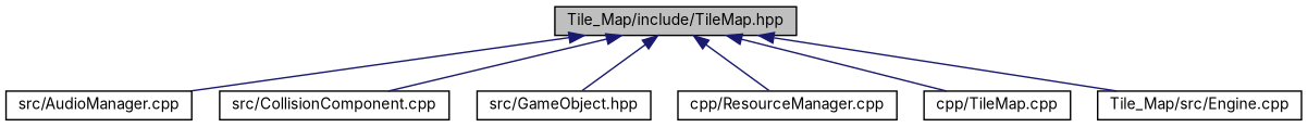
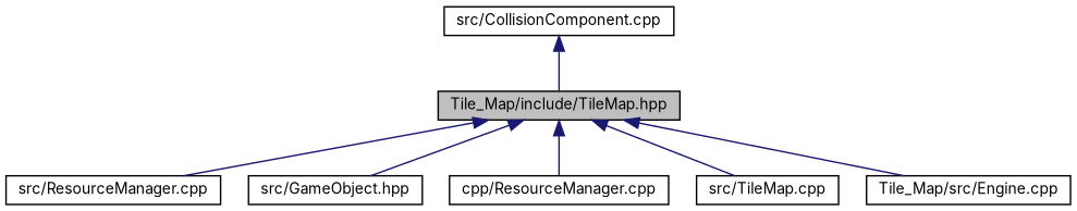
  digraph {
    fontname=Inter
    node [color=black fillcolor=white fontname=Inter fontsize=10 shape=record style=filled]
    edge [color=midnightblue dir=back fontname=Inter fontsize=10 labelfontname=Helvetica labelfontsize=10 style=solid]
    n1 [fillcolor=grey75 fontcolor=black height=0.2 label="Tile_Map/include/TileMap.hpp" width=0.4]
-   n2 [height=0.2 label="src/AudioManager.cpp" width=0.4]
+   n2 [height=0.2 label="src/ResourceManager.cpp" width=0.4]
    n3 [height=0.2 label="src/CollisionComponent.cpp" width=0.4]
    n4 [height=0.2 label="src/GameObject.hpp" width=0.4]
    n5 [height=0.2 label="cpp/ResourceManager.cpp" width=0.4]
-   n6 [height=0.2 label="cpp/TileMap.cpp" width=0.4]
+   n6 [height=0.2 label="src/TileMap.cpp" width=0.4]
    n7 [height=0.2 label="Tile_Map/src/Engine.cpp" width=0.4]
    n1 -> n2
-   n1 -> n3
+   n3 -> n1
    n1 -> n4
    n1 -> n5
    n1 -> n6
    n1 -> n7
  }
